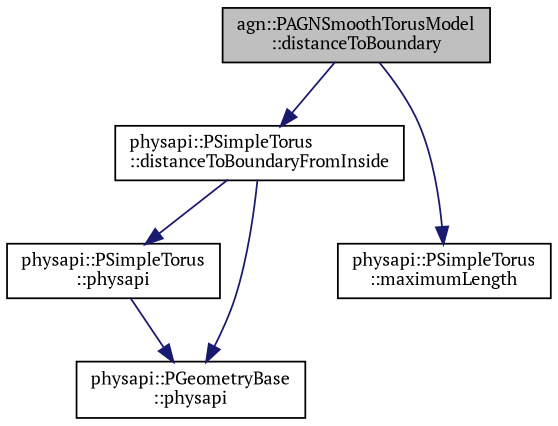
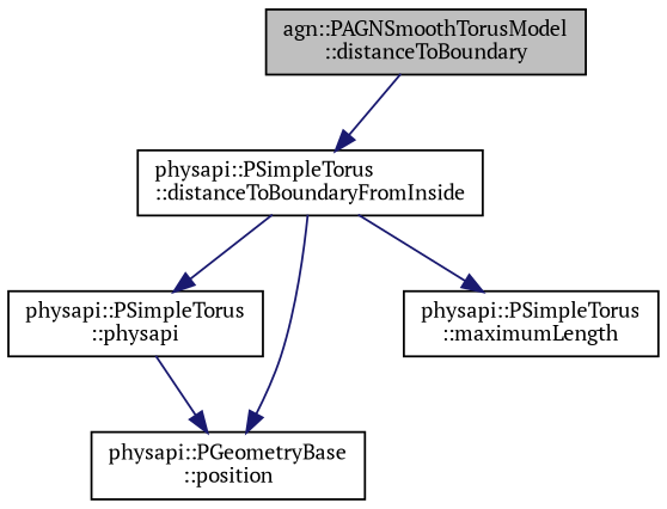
  digraph {
    fontname="PT Serif"
    rankdir=TB
    node [color=black fillcolor=white fontname="PT Serif" fontsize=10 shape=record style=filled]
    edge [color=midnightblue fontname="PT Serif" fontsize=10 labelfontname=Helvetica labelfontsize=10 style=solid]
    n1 [fillcolor=grey75 fontcolor=black height=0.2 label="agn::PAGNSmoothTorusModel\l::distanceToBoundary" width=0.4]
    n2 [height=0.2 label="physapi::PSimpleTorus\l::distanceToBoundaryFromInside" width=0.4]
    n3 [height=0.2 label="physapi::PSimpleTorus\l::physapi" width=0.4]
-   n4 [height=0.2 label="physapi::PGeometryBase\l::physapi" width=0.4]
+   n4 [height=0.2 label="physapi::PGeometryBase\l::position" width=0.4]
    n5 [height=0.2 label="physapi::PSimpleTorus\l::maximumLength" width=0.4]
    n1 -> n2
    n2 -> n3
    n2 -> n4
-   n1 -> n5
+   n2 -> n5
    n3 -> n4
  }
